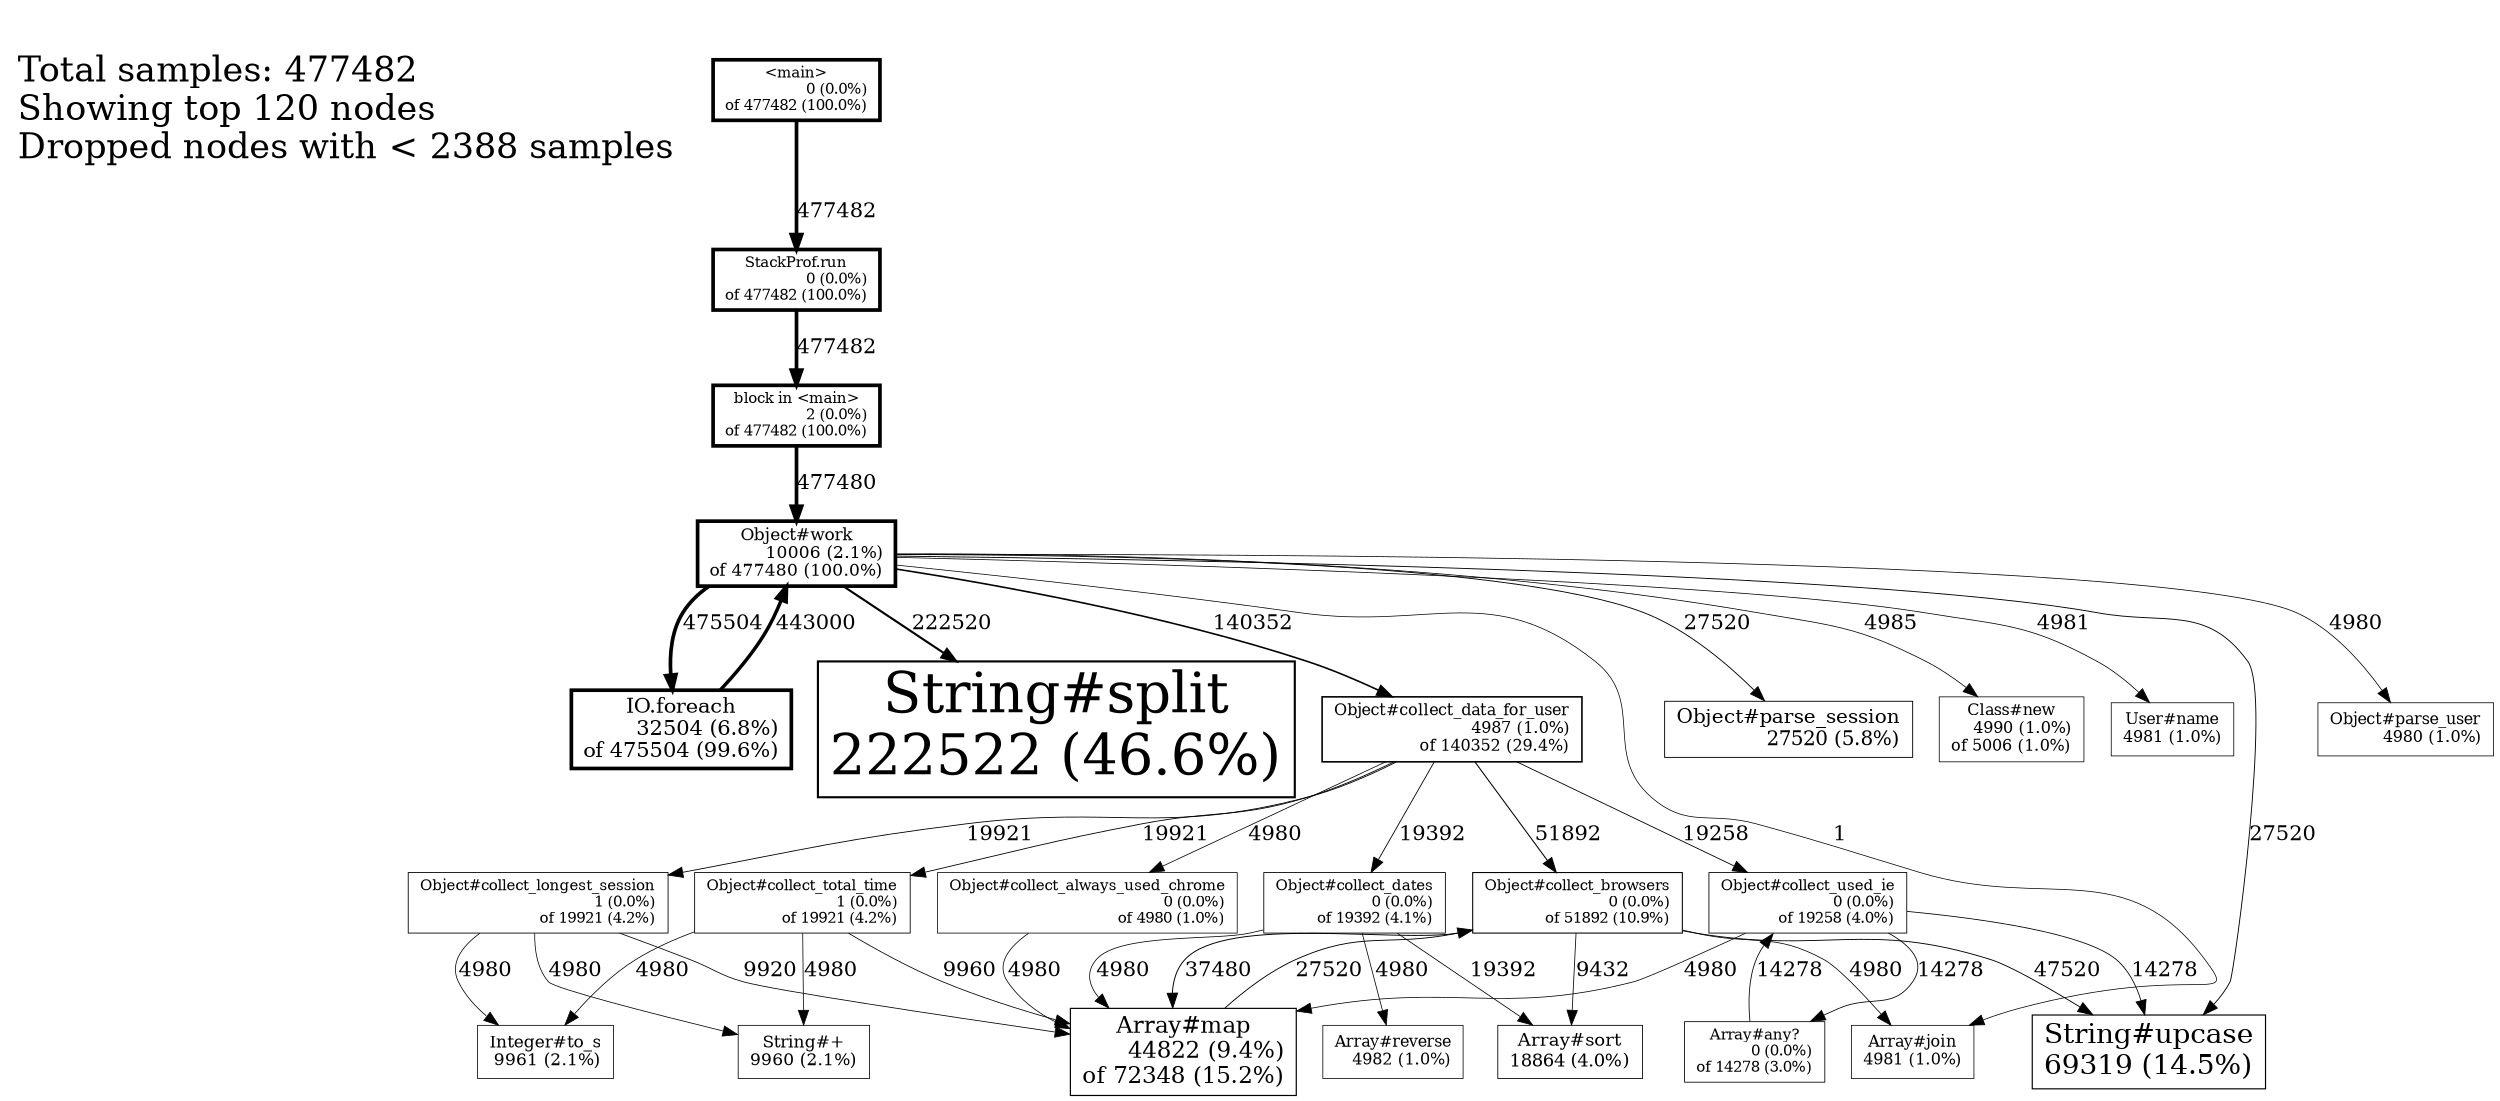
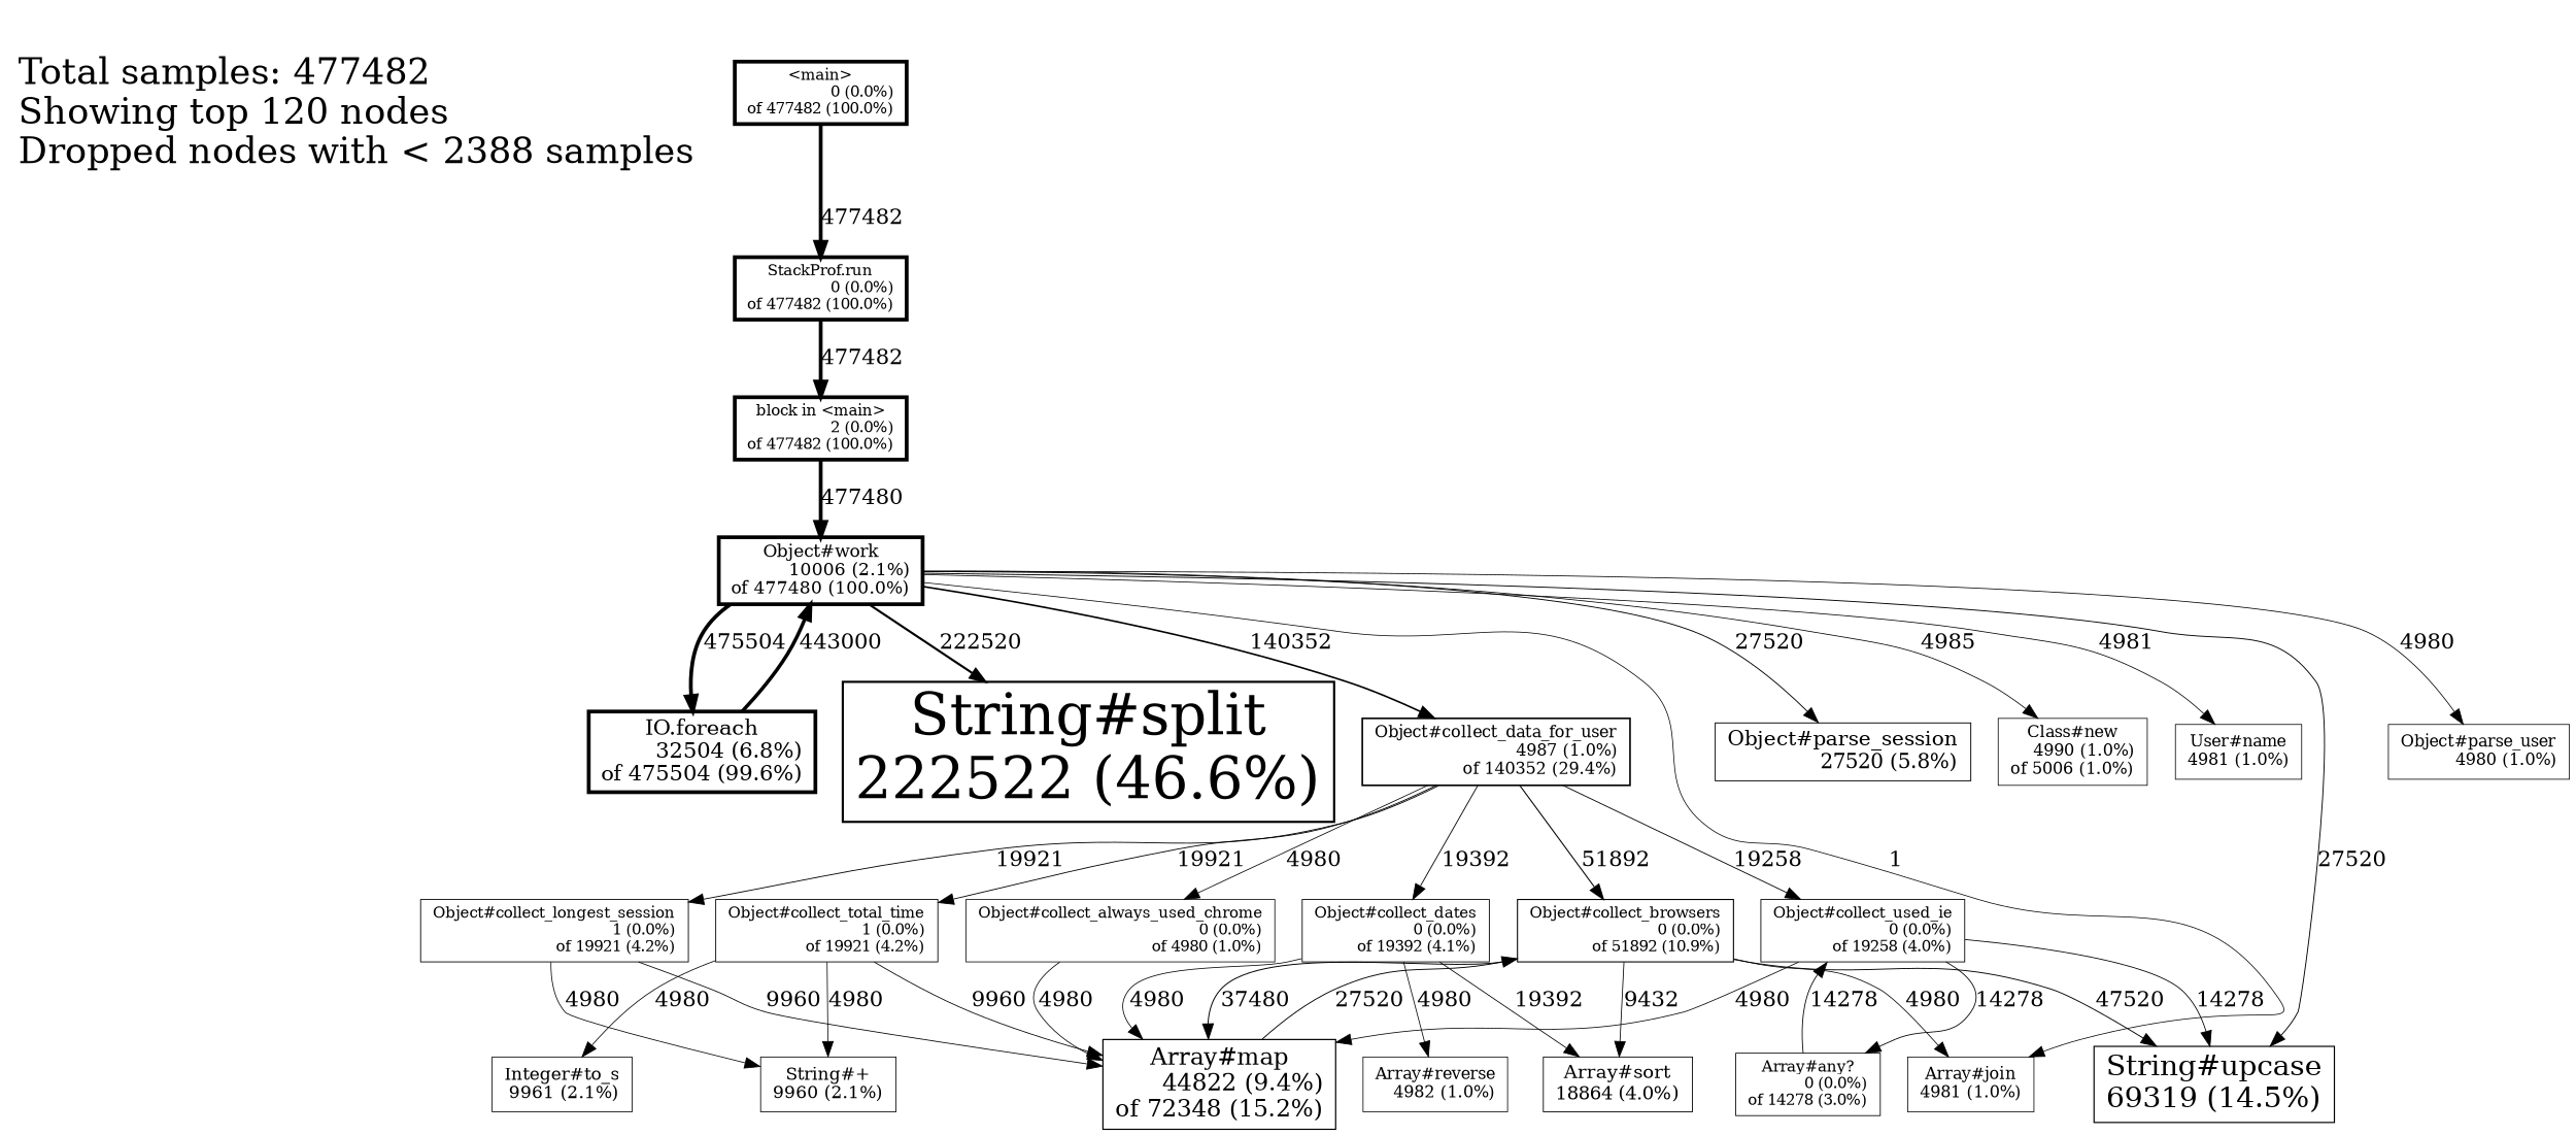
  digraph {
    node [fontsize=10.0 shape=box penwidth=2.5]
    edge [penwidth=0.5208594250673324 weight=4980]
    n1 [fontsize=24 label="\nTotal samples: 477482\lShowing top 120 nodes\lDropped nodes with < 2388 samples\l" shape=plaintext penwidth=""]
    n2 [fontsize=10.000251660509972 label="block in <main>\n2 (0.0%)\rof 477482 (100.0%)\r"]
    n3 [fontsize=11.259057531390155 label="Object#work\n10006 (2.1%)\rof 477480 (100.0%)\r" penwidth=2.4999916227208567]
    n4 [fontsize=14.089986608065718 label="IO.foreach\n32504 (6.8%)\rof 475504 (99.6%)\r" penwidth=2.491714870927072]
    n5 [fontsize=38.0 label="String#split\n222522 (46.6%)\r" penwidth=1.4320644547857302]
    n6 [fontsize=10.627515481615301 label="Object#collect_data_for_user\n4987 (1.0%)\rof 140352 (29.4%)\r" penwidth=1.0878839411747458]
    n7 [fontsize=18.722427445376187 label="String#upcase\n69319 (14.5%)\r" penwidth=0.7903523064743803]
    n8 [fontsize=13.462848617215377 label="Object#parse_session\n27520 (5.8%)\r" penwidth=0.6152713610146561]
    n9 [fontsize=10.627892972380259 label="Class#new\n4990 (1.0%)\rof 5006 (1.0%)\r" penwidth=0.520968329696198]
    n10 [fontsize=10.626760500085386 label="User#name\n4981 (1.0%)\r" penwidth=0.5208636137069041]
    n11 [fontsize=10.626760500085386 label="Array#join\n4981 (1.0%)\r" penwidth=0.5208636137069041]
    n12 [fontsize=10.626634669830398 label="Object#parse_user\n4980 (1.0%)\r" penwidth=0.5208594250673324]
    n13 [label="<main>\n0 (0.0%)\rof 477482 (100.0%)\r"]
    n14 [label="StackProf.run\n0 (0.0%)\rof 477482 (100.0%)\r"]
    n15 [label="Object#collect_browsers\n0 (0.0%)\rof 51892 (10.9%)\r" penwidth=0.7173568846574321]
    n16 [fontsize=10.000125830254985 label="Object#collect_total_time\n1 (0.0%)\rof 19921 (4.2%)\r" penwidth=0.5834418889089013]
    n17 [fontsize=10.000125830254985 label="Object#collect_longest_session\n1 (0.0%)\rof 19921 (4.2%)\r" penwidth=0.5834418889089013]
    n18 [label="Object#collect_dates\n0 (0.0%)\rof 19392 (4.1%)\r" penwidth=0.5812260985754437]
    n19 [label="Object#collect_used_ie\n0 (0.0%)\rof 19258 (4.0%)\r" penwidth=0.5806648208728287]
    n20 [label="Object#collect_always_used_chrome\n0 (0.0%)\rof 4980 (1.0%)\r" penwidth=0.5208594250673324]
    n21 [fontsize=15.639963688983562 label="Array#map\n44822 (9.4%)\rof 72348 (15.2%)\r" penwidth=0.8030396957372214]
    n22 [fontsize=12.373661930056354 label="Array#sort\n18864 (4.0%)\r" penwidth=0.5790144968815578]
    n23 [fontsize=11.253395169915784 label="Integer#to_s\n9961 (2.1%)\r" penwidth=0.5417230387742366]
    n24 [fontsize=11.253269339660797 label="String#+\n9960 (2.1%)\r" penwidth=0.5417188501346648]
    n25 [fontsize=10.626886330340371 label="Array#reverse\n4982 (1.0%)\r" penwidth=0.5208678023464759]
    n26 [label="Array#any?\n0 (0.0%)\rof 14278 (3.0%)\r" penwidth=0.5598053958054964]
    n2 -> n3 [label=477480 penwidth=2.4999916227208567 weight=477480]
    n3 -> n4 [label=475504 penwidth=2.491714870927072 weight=475504]
    n3 -> n5 [label=222520 penwidth=1.4320560775065867 weight=222520]
    n3 -> n6 [label=140352 penwidth=1.0878839411747458 weight=140352]
    n3 -> n7 [label=27520 penwidth=0.6152713610146561 weight=27520]
    n3 -> n8 [label=27520 penwidth=0.6152713610146561 weight=27520]
    n3 -> n9 [label=4985 penwidth=0.5208803682651911 weight=4985]
    n3 -> n10 [label=4981 penwidth=0.5208636137069041 weight=4981]
    n3 -> n11 [label=1 penwidth=0.5000041886395717 weight=1]
    n3 -> n12 [label=4980]
    n4 -> n3 [label=443000 penwidth=2.355567330286796 weight=443000]
    n6 -> n15 [label=51892 penwidth=0.7173568846574321 weight=51892]
    n6 -> n16 [label=19921 penwidth=0.5834418889089013 weight=19921]
    n6 -> n17 [label=19921 penwidth=0.5834418889089013 weight=19921]
    n6 -> n18 [label=19392 penwidth=0.5812260985754437 weight=19392]
    n6 -> n19 [label=19258 penwidth=0.5806648208728287 weight=19258]
    n6 -> n20 [label=4980]
    n13 -> n14 [label=477482 penwidth=2.5 weight=477482]
    n14 -> n2 [label=477482 penwidth=2.5 weight=477482]
    n15 -> n7 [label=47520 penwidth=0.6152713610146561 weight=27520]
    n15 -> n11 [label=4980]
    n15 -> n21 [label=37480 penwidth=0.6569902111493209 weight=37480]
    n15 -> n22 [label=9432 penwidth=0.5395072484407789 weight=9432]
    n16 -> n21 [label=9960 penwidth=0.5417188501346648 weight=9960]
    n16 -> n23 [label=4980]
    n16 -> n24 [label=4980]
-   n17 -> n21 [label=9920 penwidth=0.5417188501346648 weight=9960]
-   n17 -> n23 [label=4980]
+   n17 -> n21 [label=9960 penwidth=0.5417188501346648 weight=9960]
    n17 -> n24 [label=4980]
    n18 -> n21 [label=4980]
    n18 -> n22 [label=19392 penwidth=0.5395072484407789 weight=9432]
    n18 -> n25 [label=4980]
    n19 -> n7 [label=14278 penwidth=0.5598053958054964 weight=14278]
    n19 -> n21 [label=4980]
    n19 -> n26 [label=14278 penwidth=0.5598053958054964 weight=14278]
    n20 -> n21 [label=4980]
    n21 -> n15 [label=27520 penwidth=0.6152713610146561 weight=27520]
    n26 -> n19 [label=14278 penwidth=0.5598053958054964 weight=14278]
  }
